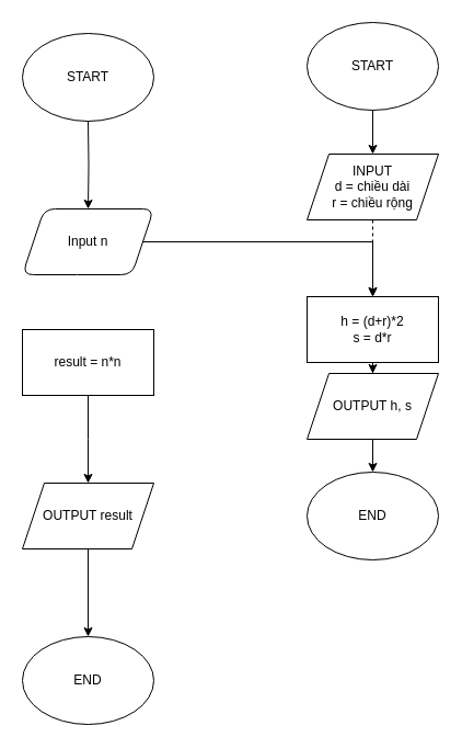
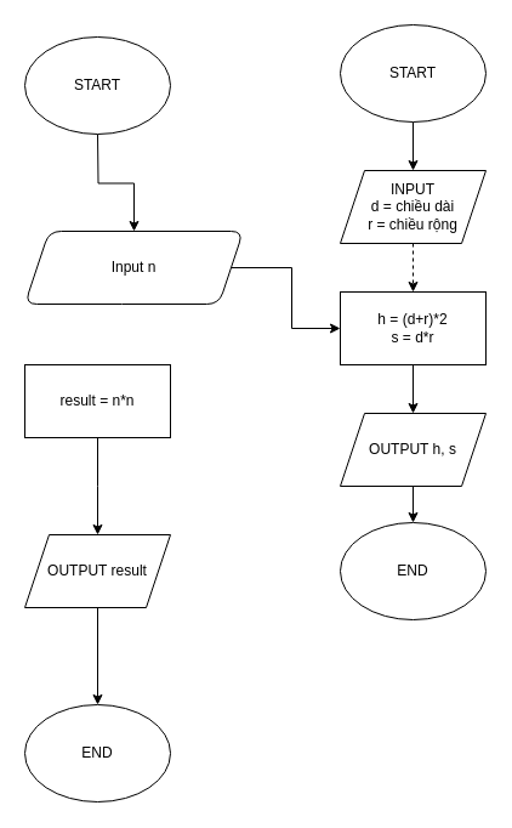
  <mxCell id="0" />
  <mxCell id="1" parent="0" />
  <mxCell id="2" value="" style="edgeStyle=orthogonalEdgeStyle;rounded=0;orthogonalLoop=1;jettySize=auto;html=1;" edge="1" parent="1" target="4"><mxGeometry relative="1" as="geometry"><mxPoint x="80" y="110" as="sourcePoint" /></mxGeometry></mxCell>
  <mxCell id="3" value="" style="edgeStyle=orthogonalEdgeStyle;rounded=0;orthogonalLoop=1;jettySize=auto;html=1;" edge="1" parent="1" source="4" target="16"><mxGeometry relative="1" as="geometry"><mxPoint x="80" y="330" as="targetPoint" /></mxGeometry></mxCell>
- <mxCell id="4" value="Input n" style="shape=parallelogram;perimeter=parallelogramPerimeter;whiteSpace=wrap;html=1;fixedSize=1;rounded=1;" vertex="1" parent="1"><mxGeometry x="20" y="190" width="120" height="60" as="geometry" /></mxCell>
+ <mxCell id="4" value="Input n" style="shape=parallelogram;perimeter=parallelogramPerimeter;whiteSpace=wrap;html=1;fixedSize=1;rounded=1;" vertex="1" parent="1"><mxGeometry x="20" y="190" width="180" height="60" as="geometry" /></mxCell>
  <mxCell id="5" value="" style="edgeStyle=orthogonalEdgeStyle;rounded=0;orthogonalLoop=1;jettySize=auto;html=1;" edge="1" parent="1" source="6"><mxGeometry relative="1" as="geometry"><mxPoint x="80" y="440" as="targetPoint" /></mxGeometry></mxCell>
  <mxCell id="6" value="result = n*n" style="rounded=0;whiteSpace=wrap;html=1;" vertex="1" parent="1"><mxGeometry x="20" y="300" width="120" height="60" as="geometry" /></mxCell>
  <mxCell id="7" value="" style="edgeStyle=orthogonalEdgeStyle;rounded=0;orthogonalLoop=1;jettySize=auto;html=1;" edge="1" parent="1"><mxGeometry relative="1" as="geometry"><mxPoint x="80" y="500" as="sourcePoint" /><mxPoint x="80" y="580" as="targetPoint" /></mxGeometry></mxCell>
  <mxCell id="8" value="START" style="ellipse;whiteSpace=wrap;html=1;" vertex="1" parent="1"><mxGeometry x="20" y="30" width="120" height="80" as="geometry" /></mxCell>
  <mxCell id="9" value="END" style="ellipse;whiteSpace=wrap;html=1;" vertex="1" parent="1"><mxGeometry x="20" y="580" width="120" height="80" as="geometry" /></mxCell>
  <mxCell id="10" value="OUTPUT result" style="shape=parallelogram;perimeter=parallelogramPerimeter;whiteSpace=wrap;html=1;fixedSize=1;" vertex="1" parent="1"><mxGeometry x="20" y="440" width="120" height="60" as="geometry" /></mxCell>
  <mxCell id="11" value="" style="edgeStyle=orthogonalEdgeStyle;rounded=0;orthogonalLoop=1;jettySize=auto;html=1;" edge="1" parent="1" source="12" target="14"><mxGeometry relative="1" as="geometry" /></mxCell>
  <mxCell id="12" value="START" style="ellipse;whiteSpace=wrap;html=1;" vertex="1" parent="1"><mxGeometry x="280" y="20" width="120" height="80" as="geometry" /></mxCell>
  <mxCell id="13" value="" style="edgeStyle=orthogonalEdgeStyle;rounded=0;orthogonalLoop=1;jettySize=auto;html=1;dashed=1;" edge="1" parent="1" source="14" target="16"><mxGeometry relative="1" as="geometry" /></mxCell>
  <mxCell id="14" value="INPUT&lt;div&gt;d = chiều dài&lt;/div&gt;&lt;div&gt;r = chiều rộng&lt;/div&gt;" style="shape=parallelogram;perimeter=parallelogramPerimeter;whiteSpace=wrap;html=1;fixedSize=1;" vertex="1" parent="1"><mxGeometry x="280" y="140" width="120" height="60" as="geometry" /></mxCell>
  <mxCell id="15" value="" style="edgeStyle=orthogonalEdgeStyle;rounded=0;orthogonalLoop=1;jettySize=auto;html=1;" edge="1" parent="1" source="16" target="18"><mxGeometry relative="1" as="geometry" /></mxCell>
- <mxCell id="16" value="h = (d+r)*2&lt;div&gt;s = d*r&lt;/div&gt;" style="rounded=0;whiteSpace=wrap;html=1;" vertex="1" parent="1"><mxGeometry x="280" y="270" width="120" height="60" as="geometry" /></mxCell>
+ <mxCell id="16" value="h = (d+r)*2&lt;div&gt;s = d*r&lt;/div&gt;" style="rounded=0;whiteSpace=wrap;html=1;" vertex="1" parent="1"><mxGeometry x="280" y="240" width="120" height="60" as="geometry" /></mxCell>
  <mxCell id="17" value="" style="edgeStyle=orthogonalEdgeStyle;rounded=0;orthogonalLoop=1;jettySize=auto;html=1;" edge="1" parent="1" source="18" target="19"><mxGeometry relative="1" as="geometry" /></mxCell>
  <mxCell id="18" value="OUTPUT h, s" style="shape=parallelogram;perimeter=parallelogramPerimeter;whiteSpace=wrap;html=1;fixedSize=1;" vertex="1" parent="1"><mxGeometry x="280" y="340" width="120" height="60" as="geometry" /></mxCell>
  <mxCell id="19" value="END" style="ellipse;whiteSpace=wrap;html=1;" vertex="1" parent="1"><mxGeometry x="280" y="430" width="120" height="80" as="geometry" /></mxCell>
